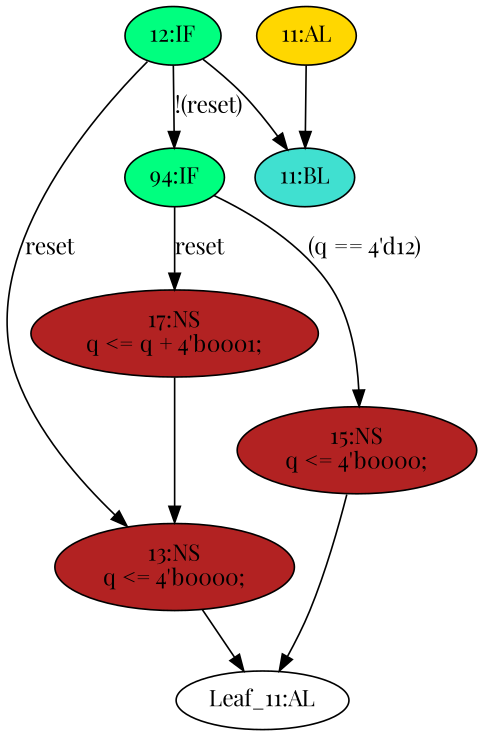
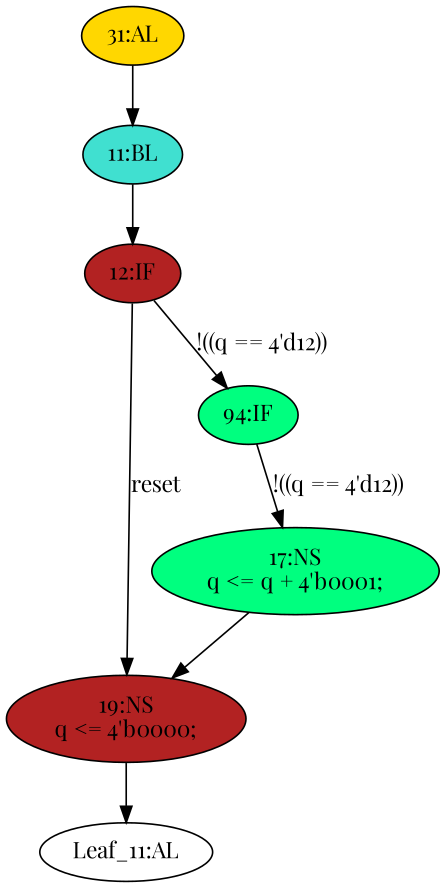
  strict digraph {
    fontname="Playfair Display"
    node [fillcolor=firebrick fontname="Playfair Display" statements="[]" style=filled typ=NonblockingSubstitution]
    edge [cond="[]" fontname="Playfair Display" lineno=None]
-   n1 [ast="<pyverilog.vparser.ast.IfStatement object at 0x7f9360697290>" fillcolor=springgreen label="12:IF" typ=IfStatement]
-   n2 [ast="<pyverilog.vparser.ast.NonblockingSubstitution object at 0x7f9360697850>" label="13:NS\nq <= 4'b0000;" statements="[<pyverilog.vparser.ast.NonblockingSubstitution object at 0x7f9360697850>]"]
+   n1 [ast="<pyverilog.vparser.ast.IfStatement object at 0x7f9360697290>" label="12:IF" typ=IfStatement]
+   n2 [ast="<pyverilog.vparser.ast.NonblockingSubstitution object at 0x7f9360697850>" label="19:NS\nq <= 4'b0000;" statements="[<pyverilog.vparser.ast.NonblockingSubstitution object at 0x7f9360697850>]"]
    n3 [ast="<pyverilog.vparser.ast.IfStatement object at 0x7f93606973d0>" fillcolor=springgreen label="94:IF" typ=IfStatement]
    n4 [def_var="['q']" label="Leaf_11:AL" fillcolor="" statements="" style="" typ=""]
-   n5 [ast="<pyverilog.vparser.ast.NonblockingSubstitution object at 0x7f9360697410>" label="17:NS\nq <= q + 4'b0001;" statements="[<pyverilog.vparser.ast.NonblockingSubstitution object at 0x7f9360697410>]"]
-   n6 [ast="<pyverilog.vparser.ast.NonblockingSubstitution object at 0x7f9360697650>" label="15:NS\nq <= 4'b0000;" statements="[<pyverilog.vparser.ast.NonblockingSubstitution object at 0x7f9360697650>]"]
+   n5 [ast="<pyverilog.vparser.ast.NonblockingSubstitution object at 0x7f9360697410>" fillcolor=springgreen label="17:NS\nq <= q + 4'b0001;" statements="[<pyverilog.vparser.ast.NonblockingSubstitution object at 0x7f9360697410>]"]
    n7 [ast="<pyverilog.vparser.ast.Block object at 0x7f93606979d0>" fillcolor=turquoise label="11:BL" typ=Block]
-   n8 [ast="<pyverilog.vparser.ast.Always object at 0x7f9360697a10>" clk_sens=True fillcolor=gold label="11:AL" sens="['clk']" typ=Always use_var="['q', 'reset']"]
+   n8 [ast="<pyverilog.vparser.ast.Always object at 0x7f9360697a10>" clk_sens=True fillcolor=gold label="31:AL" sens="['clk']" typ=Always use_var="['q', 'reset']"]
    n1 -> n2 [cond="['reset']" label=reset lineno=12]
-   n1 -> n3 [cond="['reset']" label="!(reset)" lineno=12]
+   n1 -> n3 [cond="['reset']" label="!((q == 4'd12))" lineno=12]
    n2 -> n4
-   n3 -> n5 [cond="['q']" label=reset lineno=14]
-   n3 -> n6 [cond="['q']" label="(q == 4'd12)" lineno=14]
+   n3 -> n5 [cond="['q']" label="!((q == 4'd12))" lineno=14]
    n5 -> n2
-   n6 -> n4
-   n1 -> n7
+   n7 -> n1
    n8 -> n7
  }
